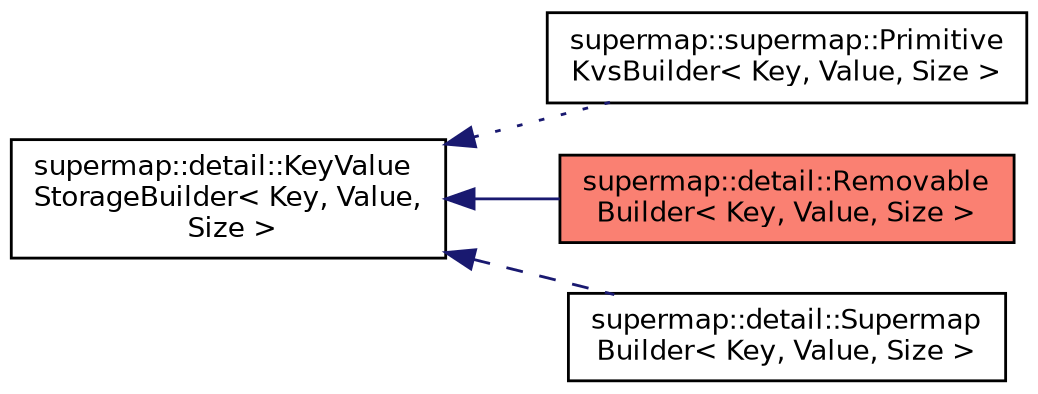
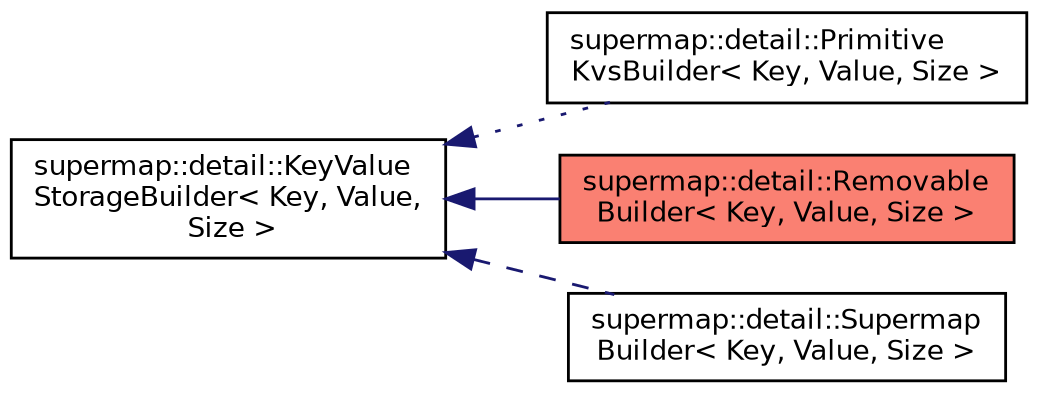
  digraph {
    rankdir=LR
    node [color=black fillcolor=white fontname=Helvetica fontsize=10 shape=record style=filled]
    edge [color=midnightblue dir=back fontname=Helvetica fontsize=10 labelfontname=Helvetica labelfontsize=10]
    n1 [fontcolor=black height=0.2 label="supermap::detail::KeyValue\lStorageBuilder\< Key, Value,\l Size \>" width=0.4]
-   n2 [height=0.2 label="supermap::supermap::Primitive\lKvsBuilder\< Key, Value, Size \>" width=0.4]
+   n2 [height=0.2 label="supermap::detail::Primitive\lKvsBuilder\< Key, Value, Size \>" width=0.4]
    n3 [fillcolor=salmon height=0.2 label="supermap::detail::Removable\lBuilder\< Key, Value, Size \>" width=0.4]
    n4 [height=0.2 label="supermap::detail::Supermap\lBuilder\< Key, Value, Size \>" width=0.4]
    n1 -> n2 [style=dotted]
    n1 -> n3 [style=solid]
    n1 -> n4 [style=dashed]
  }
